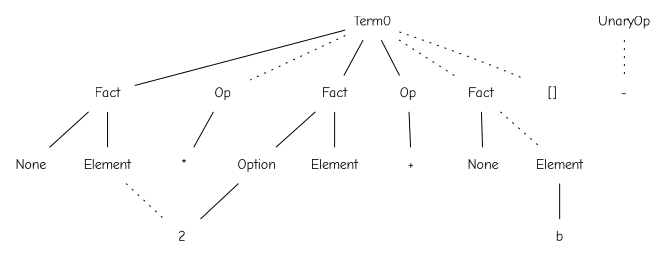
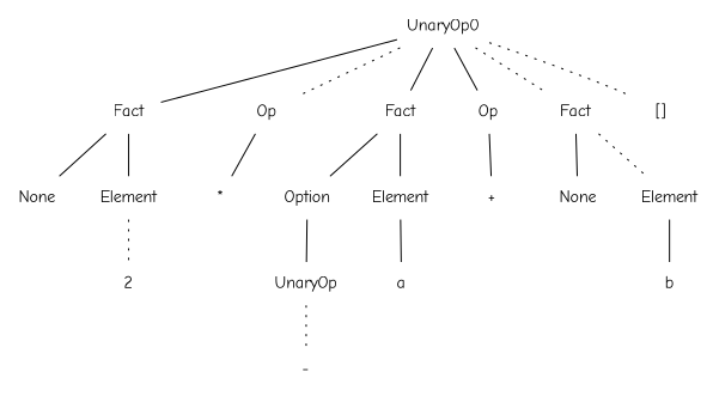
  graph {
    fontname="Comic Neue"
    node [fontname="Comic Neue" shape=plaintext]
    edge [fontname="Comic Neue" style=solid]
-   n1 [label=Term0]
+   n1 [label=UnaryOp0]
    n2 [label=Fact]
    n3 [label=Op]
    n4 [label=Fact]
    n5 [label=Op]
    n6 [label=Fact]
    n7 [label="[]"]
    n8 [label=None]
    n9 [label=Element]
    n10 [label="*"]
    n11 [label=Option]
    n12 [label=Element]
    n13 [label="+"]
    n14 [label=None]
    n15 [label=Element]
    n16 [label=2]
    n17 [label=UnaryOp]
+   n18 [label=a]
    n19 [label="-"]
    n20 [label=b]
    n1 -- n2
    n1 -- n3 [style=dotted]
    n1 -- n4
    n1 -- n5
    n1 -- n6 [style=dotted]
    n1 -- n7 [style=dotted]
    n2 -- n8
    n2 -- n9
    n3 -- n10
    n4 -- n11
    n4 -- n12
    n5 -- n13
    n6 -- n14
    n6 -- n15 [style=dotted]
    n9 -- n16 [style=dotted]
-   n11 -- n16
+   n11 -- n17
+   n12 -- n18
    n15 -- n20
    n17 -- n19 [style=dotted]
  }
